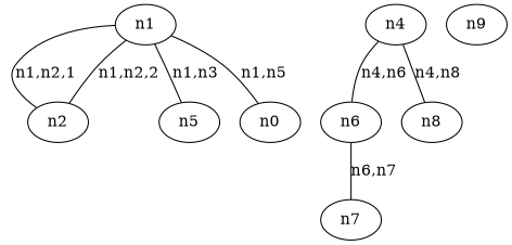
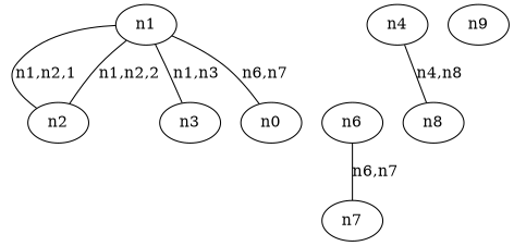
  graph {
    n1 [label=n1]
    n2 [label=n2]
-   n3 [label=n5]
+   n3 [label=n3]
    n4 [label=n0]
    n5 [label=n4]
    n6 [label=n6]
    n7 [label=n8]
    n8 [label=n7]
    n9 [label=n9]
    n1 -- n2 [label="n1,n2,1"]
    n1 -- n2 [label="n1,n2,2"]
    n1 -- n3 [label="n1,n3"]
-   n1 -- n4 [label="n1,n5"]
-   n5 -- n6 [label="n4,n6"]
+   n1 -- n4 [label="n6,n7"]
    n5 -- n7 [label="n4,n8"]
    n6 -- n8 [label="n6,n7"]
  }
